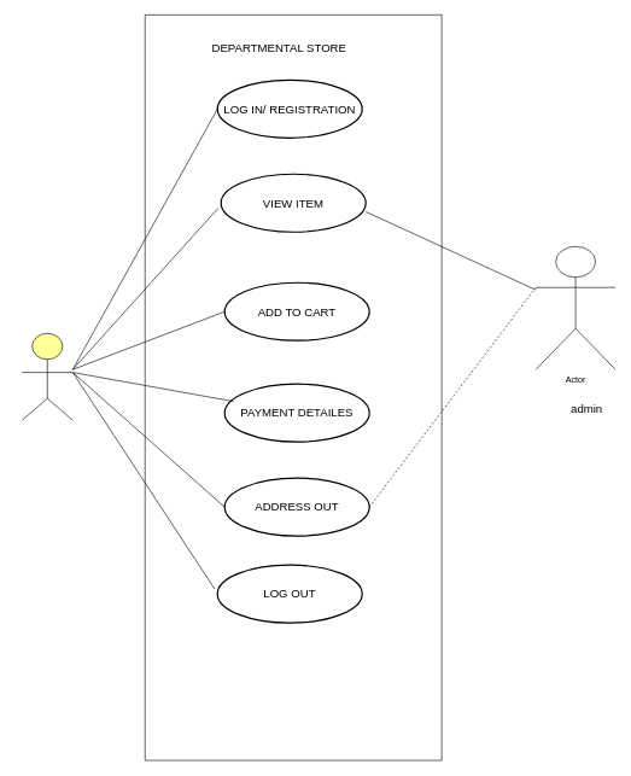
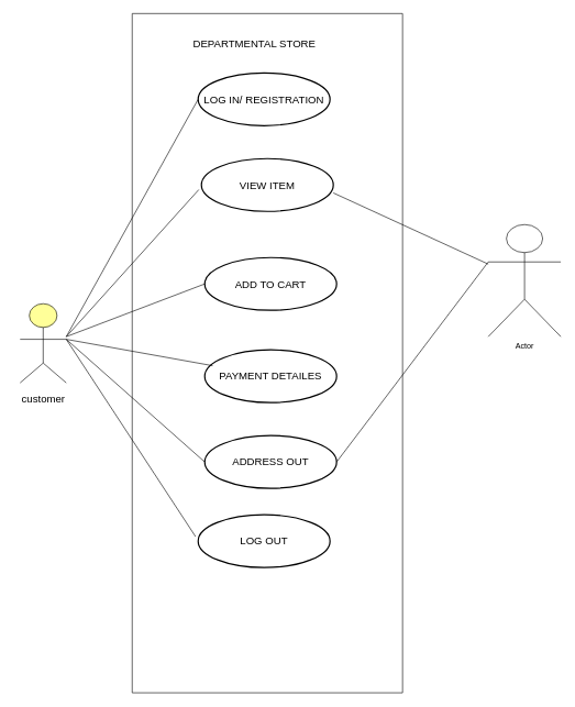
  <mxCell id="0" />
  <mxCell id="1" parent="0" />
  <mxCell id="2" value="" style="swimlane;startSize=0;fontStyle=0" parent="1" vertex="1"><mxGeometry x="200" y="20" width="410" height="1030" as="geometry" /></mxCell>
  <mxCell id="3" value="&lt;font size=&quot;3&quot;&gt;LOG IN/ REGISTRATION&lt;/font&gt;" style="strokeWidth=2;html=1;shape=mxgraph.flowchart.start_1;whiteSpace=wrap;" parent="2" vertex="1"><mxGeometry x="100" y="90" width="200" height="80" as="geometry" /></mxCell>
  <mxCell id="4" value="&lt;font size=&quot;3&quot;&gt;VIEW ITEM&lt;/font&gt;" style="strokeWidth=2;html=1;shape=mxgraph.flowchart.start_1;whiteSpace=wrap;" parent="2" vertex="1"><mxGeometry x="105" y="220" width="200" height="80" as="geometry" /></mxCell>
  <mxCell id="5" value="&lt;font size=&quot;3&quot;&gt;ADD TO CART&lt;/font&gt;" style="strokeWidth=2;html=1;shape=mxgraph.flowchart.start_1;whiteSpace=wrap;" parent="2" vertex="1"><mxGeometry x="110" y="370" width="200" height="80" as="geometry" /></mxCell>
  <mxCell id="6" value="&lt;font size=&quot;3&quot;&gt;PAYMENT DETAILES&lt;/font&gt;" style="strokeWidth=2;html=1;shape=mxgraph.flowchart.start_1;whiteSpace=wrap;" parent="2" vertex="1"><mxGeometry x="110" y="510" width="200" height="80" as="geometry" /></mxCell>
  <mxCell id="7" value="&lt;font size=&quot;3&quot;&gt;ADDRESS OUT&lt;/font&gt;" style="strokeWidth=2;html=1;shape=mxgraph.flowchart.start_1;whiteSpace=wrap;" parent="2" vertex="1"><mxGeometry x="110" y="640" width="200" height="80" as="geometry" /></mxCell>
  <mxCell id="8" value="&lt;font size=&quot;3&quot;&gt;LOG OUT&lt;/font&gt;" style="strokeWidth=2;html=1;shape=mxgraph.flowchart.start_1;whiteSpace=wrap;" parent="2" vertex="1"><mxGeometry x="100" y="760" width="200" height="80" as="geometry" /></mxCell>
  <mxCell id="9" value="&lt;font size=&quot;3&quot;&gt;DEPARTMENTAL STORE&lt;/font&gt;" style="text;html=1;align=center;verticalAlign=middle;resizable=0;points=[];autosize=1;strokeColor=none;fillColor=none;" parent="2" vertex="1"><mxGeometry x="80" y="30" width="210" height="30" as="geometry" /></mxCell>
  <mxCell id="10" value="" style="html=1;outlineConnect=0;whiteSpace=wrap;fillColor=#ffff99;verticalLabelPosition=bottom;verticalAlign=top;align=center;shape=mxgraph.archimate3.actor;" parent="1" vertex="1"><mxGeometry x="30" y="460" width="70" height="120" as="geometry" /></mxCell>
+ <mxCell id="11" value="&lt;font size=&quot;3&quot;&gt;customer&lt;/font&gt;" style="text;html=1;align=center;verticalAlign=middle;resizable=0;points=[];autosize=1;strokeColor=none;fillColor=none;" parent="1" vertex="1"><mxGeometry x="20" y="590" width="90" height="30" as="geometry" /></mxCell>
  <mxCell id="12" value="" style="endArrow=none;html=1;rounded=0;exitX=1;exitY=0.45;exitDx=0;exitDy=0;exitPerimeter=0;entryX=0;entryY=0.5;entryDx=0;entryDy=0;entryPerimeter=0;" parent="1" source="10" target="7" edge="1"><mxGeometry width="50" height="50" relative="1" as="geometry"><mxPoint x="370" y="740" as="sourcePoint" /><mxPoint x="420" y="690" as="targetPoint" /></mxGeometry></mxCell>
  <mxCell id="13" value="" style="endArrow=none;html=1;rounded=0;entryX=1;entryY=0.45;entryDx=0;entryDy=0;entryPerimeter=0;exitX=-0.02;exitY=0.413;exitDx=0;exitDy=0;exitPerimeter=0;" parent="1" source="8" target="10" edge="1"><mxGeometry width="50" height="50" relative="1" as="geometry"><mxPoint x="370" y="740" as="sourcePoint" /><mxPoint x="420" y="690" as="targetPoint" /></mxGeometry></mxCell>
  <mxCell id="14" value="" style="endArrow=none;html=1;rounded=0;exitX=1;exitY=0.45;exitDx=0;exitDy=0;exitPerimeter=0;entryX=0.06;entryY=0.3;entryDx=0;entryDy=0;entryPerimeter=0;" parent="1" source="10" target="6" edge="1"><mxGeometry width="50" height="50" relative="1" as="geometry"><mxPoint x="370" y="740" as="sourcePoint" /><mxPoint x="420" y="690" as="targetPoint" /></mxGeometry></mxCell>
  <mxCell id="15" value="" style="endArrow=none;html=1;rounded=0;entryX=0;entryY=0.5;entryDx=0;entryDy=0;entryPerimeter=0;" parent="1" target="5" edge="1"><mxGeometry width="50" height="50" relative="1" as="geometry"><mxPoint x="100" y="510" as="sourcePoint" /><mxPoint x="420" y="310" as="targetPoint" /></mxGeometry></mxCell>
  <mxCell id="16" value="" style="endArrow=none;html=1;rounded=0;entryX=-0.02;entryY=0.588;entryDx=0;entryDy=0;entryPerimeter=0;" parent="1" target="4" edge="1"><mxGeometry width="50" height="50" relative="1" as="geometry"><mxPoint x="100" y="510" as="sourcePoint" /><mxPoint x="420" y="310" as="targetPoint" /></mxGeometry></mxCell>
  <mxCell id="17" value="" style="endArrow=none;html=1;rounded=0;entryX=0;entryY=0.5;entryDx=0;entryDy=0;entryPerimeter=0;" parent="1" target="3" edge="1"><mxGeometry width="50" height="50" relative="1" as="geometry"><mxPoint x="100" y="510" as="sourcePoint" /><mxPoint x="420" y="310" as="targetPoint" /></mxGeometry></mxCell>
  <mxCell id="18" value="Actor" style="shape=umlActor;verticalLabelPosition=bottom;verticalAlign=top;html=1;outlineConnect=0;" parent="1" vertex="1"><mxGeometry x="740" y="340" width="110" height="170" as="geometry" /></mxCell>
- <mxCell id="19" value="" style="endArrow=none;html=1;rounded=0;entryX=1;entryY=0.5;entryDx=0;entryDy=0;entryPerimeter=0;exitX=0;exitY=0.333;exitDx=0;exitDy=0;exitPerimeter=0;dashed=1;" parent="1" source="18" target="7" edge="1"><mxGeometry width="50" height="50" relative="1" as="geometry"><mxPoint x="500" y="590" as="sourcePoint" /><mxPoint x="550" y="540" as="targetPoint" /></mxGeometry></mxCell>
+ <mxCell id="19" value="" style="endArrow=none;html=1;rounded=0;entryX=1;entryY=0.5;entryDx=0;entryDy=0;entryPerimeter=0;exitX=0;exitY=0.333;exitDx=0;exitDy=0;exitPerimeter=0;" parent="1" source="18" target="7" edge="1"><mxGeometry width="50" height="50" relative="1" as="geometry"><mxPoint x="500" y="590" as="sourcePoint" /><mxPoint x="550" y="540" as="targetPoint" /></mxGeometry></mxCell>
  <mxCell id="20" value="" style="endArrow=none;html=1;rounded=0;exitX=1;exitY=0.65;exitDx=0;exitDy=0;exitPerimeter=0;" parent="1" source="4" edge="1"><mxGeometry width="50" height="50" relative="1" as="geometry"><mxPoint x="500" y="590" as="sourcePoint" /><mxPoint x="740" y="400" as="targetPoint" /></mxGeometry></mxCell>
- <mxCell id="21" value="&lt;font size=&quot;3&quot;&gt;admin&lt;/font&gt;" style="text;html=1;align=center;verticalAlign=middle;resizable=0;points=[];autosize=1;strokeColor=none;fillColor=none;" parent="1" vertex="1"><mxGeometry x="775" y="550" width="70" height="30" as="geometry" /></mxCell>
